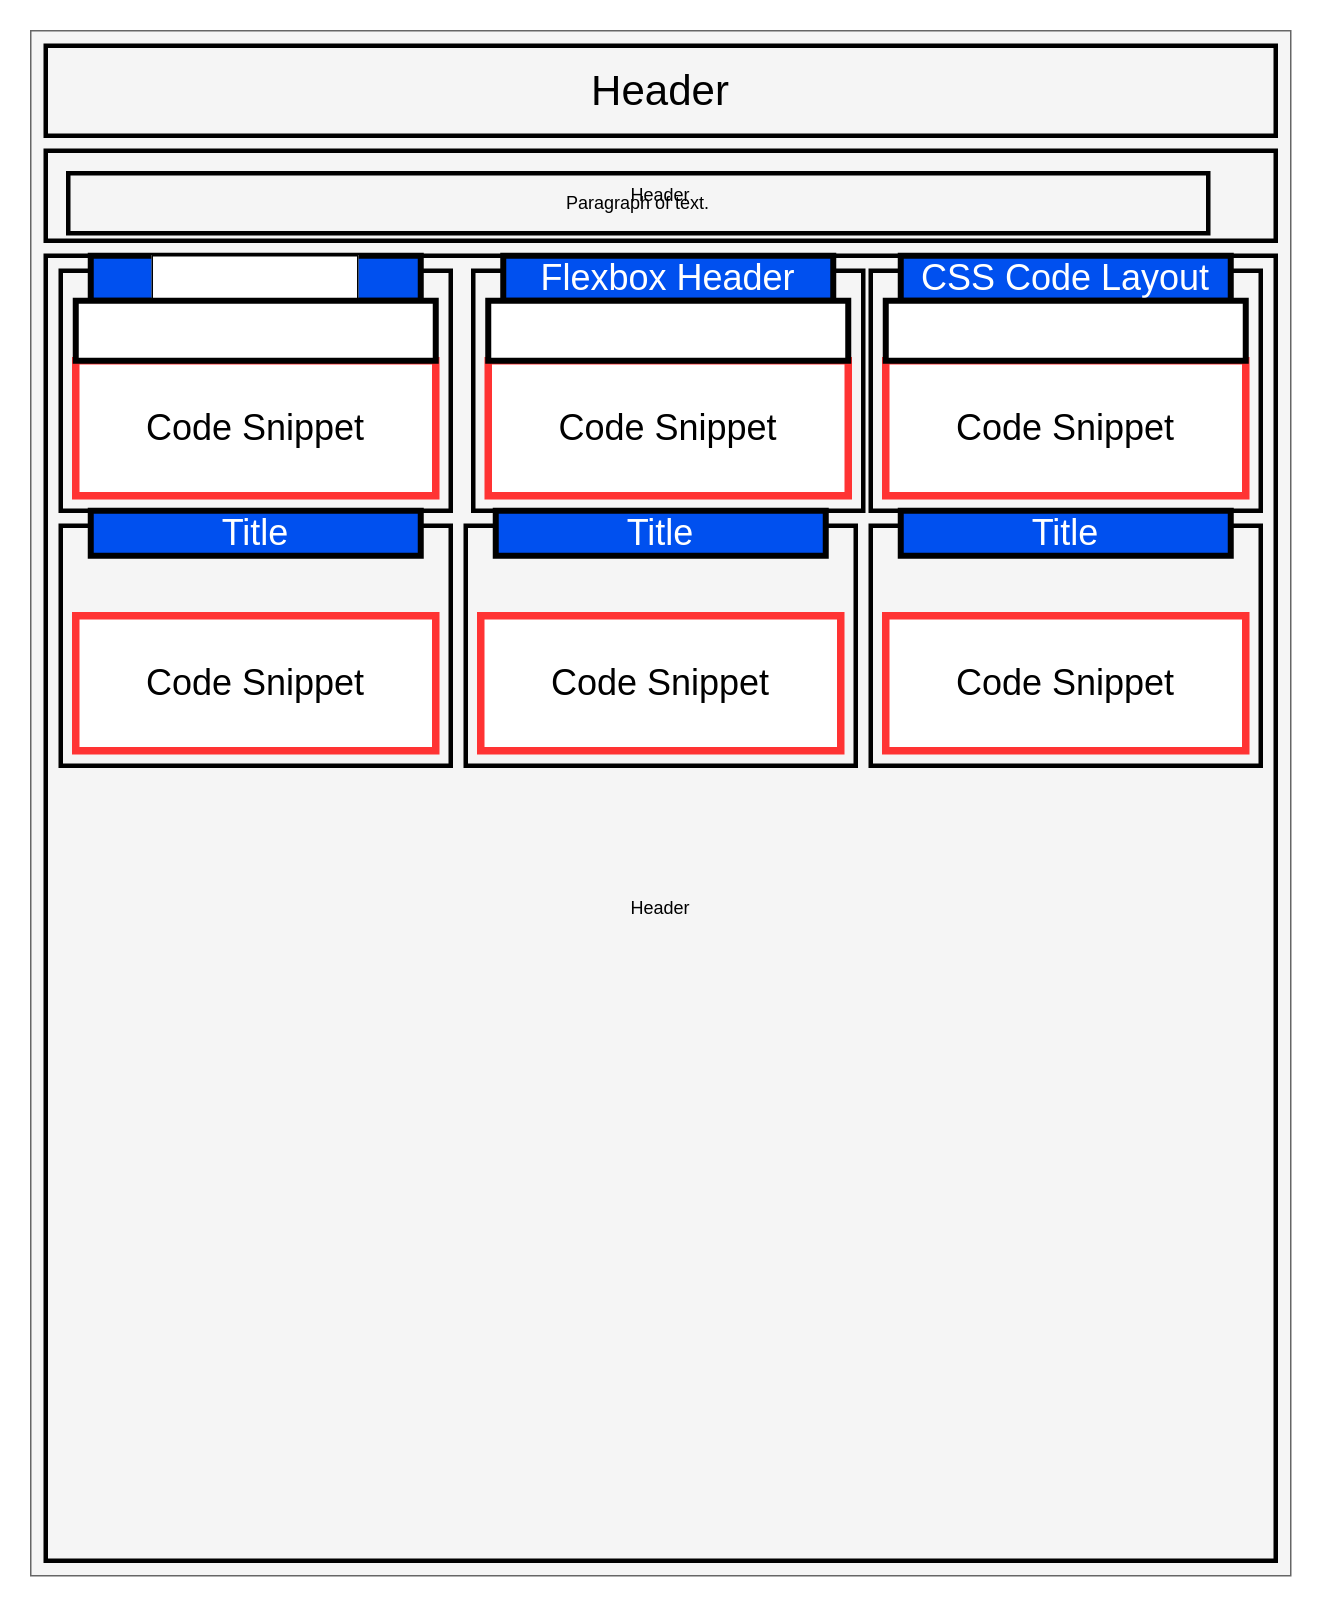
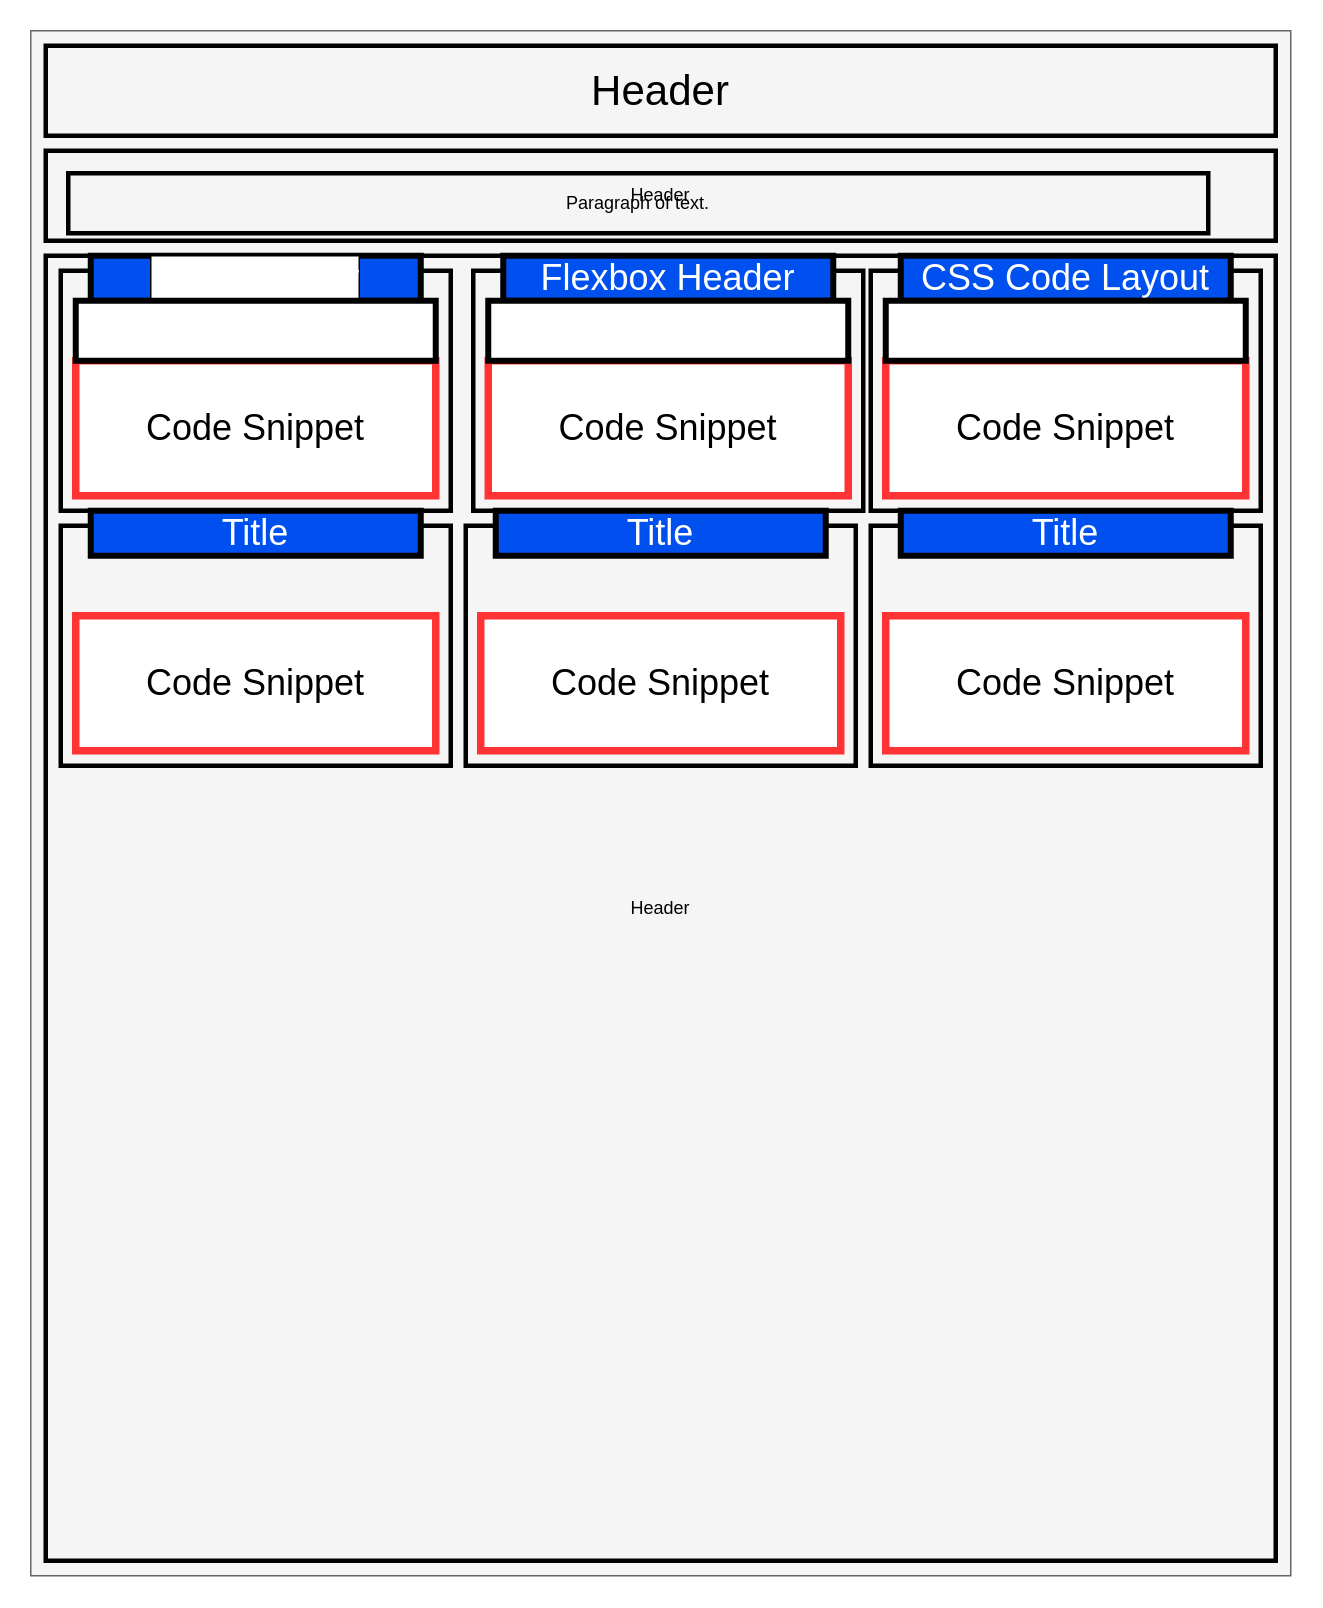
  <mxCell id="0" />
  <mxCell id="1" parent="0" />
  <mxCell id="2" value="" style="rounded=0;whiteSpace=wrap;html=1;labelBackgroundColor=#FF0000;fillColor=#f5f5f5;fontColor=#333333;strokeColor=#666666;" parent="1" vertex="1"><mxGeometry width="840" height="1030" as="geometry" x="20" y="20" /></mxCell>
  <mxCell id="3" value="Header" style="rounded=0;whiteSpace=wrap;html=1;labelBackgroundColor=none;fillColor=none;strokeWidth=3;strokeColor=#000000;fontColor=#000000;labelBorderColor=none;fontSize=28;" parent="1" vertex="1"><mxGeometry x="30" y="30" width="820" height="60" as="geometry" /></mxCell>
  <mxCell id="4" value="Header" style="rounded=0;whiteSpace=wrap;html=1;labelBackgroundColor=none;fillColor=none;strokeWidth=3;strokeColor=#000000;" parent="1" vertex="1"><mxGeometry x="30" y="100" width="820" height="60" as="geometry" /></mxCell>
  <mxCell id="5" value="Header" style="rounded=0;whiteSpace=wrap;html=1;labelBackgroundColor=none;fillColor=none;strokeWidth=3;strokeColor=#000000;" parent="1" vertex="1"><mxGeometry x="30" y="170" width="820" height="870" as="geometry" /></mxCell>
  <mxCell id="6" value="" style="rounded=0;whiteSpace=wrap;html=1;labelBackgroundColor=none;fillColor=none;strokeWidth=3;strokeColor=#000000;" parent="1" vertex="1"><mxGeometry x="40" y="180" width="260" height="160" as="geometry" /></mxCell>
  <mxCell id="7" value="Paragraph of text." style="rounded=0;whiteSpace=wrap;html=1;labelBackgroundColor=none;fillColor=none;strokeWidth=3;strokeColor=#000000;fontColor=#000000;" parent="1" vertex="1"><mxGeometry x="45" y="115" width="760" height="40" as="geometry" /></mxCell>
  <mxCell id="8" value="" style="rounded=0;whiteSpace=wrap;html=1;labelBackgroundColor=none;fillColor=none;strokeWidth=3;strokeColor=#000000;" parent="1" vertex="1"><mxGeometry x="315" y="180" width="260" height="160" as="geometry" /></mxCell>
  <mxCell id="9" value="" style="rounded=0;whiteSpace=wrap;html=1;labelBackgroundColor=none;fillColor=none;strokeWidth=3;strokeColor=#000000;" parent="1" vertex="1"><mxGeometry x="580" y="180" width="260" height="160" as="geometry" /></mxCell>
  <mxCell id="10" value="" style="rounded=0;whiteSpace=wrap;html=1;labelBackgroundColor=none;fillColor=none;strokeWidth=3;strokeColor=#000000;" parent="1" vertex="1"><mxGeometry x="40" y="350" width="260" height="160" as="geometry" /></mxCell>
  <mxCell id="11" value="" style="rounded=0;whiteSpace=wrap;html=1;labelBackgroundColor=none;fillColor=none;strokeWidth=3;strokeColor=#000000;" parent="1" vertex="1"><mxGeometry x="310" y="350" width="260" height="160" as="geometry" /></mxCell>
  <mxCell id="12" value="" style="rounded=0;whiteSpace=wrap;html=1;labelBackgroundColor=none;fillColor=none;strokeWidth=3;strokeColor=#000000;" parent="1" vertex="1"><mxGeometry x="580" y="350" width="260" height="160" as="geometry" /></mxCell>
  <mxCell id="13" value="Title" style="rounded=0;whiteSpace=wrap;html=1;fillColor=#0050ef;fontColor=#ffffff;strokeColor=#000000;fontSize=24;strokeWidth=4;" parent="1" vertex="1"><mxGeometry x="60" y="340" width="220" height="30" as="geometry" /></mxCell>
  <mxCell id="14" value="Code Snippet" style="rounded=0;whiteSpace=wrap;html=1;fontSize=24;strokeWidth=5;strokeColor=#FF3333;" parent="1" vertex="1"><mxGeometry x="50" y="240" width="240" height="90" as="geometry" /></mxCell>
  <mxCell id="15" value="Code Snippet" style="rounded=0;whiteSpace=wrap;html=1;fontSize=24;strokeWidth=5;strokeColor=#FF3333;" parent="1" vertex="1"><mxGeometry x="325" y="240" width="240" height="90" as="geometry" /></mxCell>
  <mxCell id="16" value="Code Snippet" style="rounded=0;whiteSpace=wrap;html=1;fontSize=24;strokeWidth=5;strokeColor=#FF3333;" parent="1" vertex="1"><mxGeometry x="590" y="240" width="240" height="90" as="geometry" /></mxCell>
  <mxCell id="17" value="Code Snippet" style="rounded=0;whiteSpace=wrap;html=1;fontSize=24;strokeWidth=5;strokeColor=#FF3333;" parent="1" vertex="1"><mxGeometry x="50" y="410" width="240" height="90" as="geometry" /></mxCell>
  <mxCell id="18" value="Code Snippet" style="rounded=0;whiteSpace=wrap;html=1;fontSize=24;strokeWidth=5;strokeColor=#FF3333;" parent="1" vertex="1"><mxGeometry x="320" y="410" width="240" height="90" as="geometry" /></mxCell>
  <mxCell id="19" value="Code Snippet" style="rounded=0;whiteSpace=wrap;html=1;fontSize=24;strokeWidth=5;strokeColor=#FF3333;" parent="1" vertex="1"><mxGeometry x="590" y="410" width="240" height="90" as="geometry" /></mxCell>
  <mxCell id="20" value="Title" style="rounded=0;whiteSpace=wrap;html=1;fillColor=#0050ef;fontColor=#ffffff;strokeColor=#000000;fontSize=24;strokeWidth=4;" parent="1" vertex="1"><mxGeometry x="330" y="340" width="220" height="30" as="geometry" /></mxCell>
  <mxCell id="21" value="Title" style="rounded=0;whiteSpace=wrap;html=1;fillColor=#0050ef;fontColor=#ffffff;strokeColor=#000000;fontSize=24;strokeWidth=4;" parent="1" vertex="1"><mxGeometry x="600" y="340" width="220" height="30" as="geometry" /></mxCell>
- <mxCell id="22" value="Snippet Row" style="rounded=0;whiteSpace=wrap;html=1;fillColor=#0050ef;fontColor=#ffffff;strokeColor=#000000;fontSize=24;strokeWidth=4;labelBackgroundColor=default;labelBorderColor=default;" parent="1" vertex="1"><mxGeometry x="60" y="170" width="220" height="30" as="geometry" /></mxCell>
+ <mxCell id="22" value="Flexbox Row" style="rounded=0;whiteSpace=wrap;html=1;fillColor=#0050ef;fontColor=#ffffff;strokeColor=#000000;fontSize=24;strokeWidth=4;labelBackgroundColor=default;labelBorderColor=default;" parent="1" vertex="1"><mxGeometry x="60" y="170" width="220" height="30" as="geometry" /></mxCell>
  <mxCell id="23" value="Flexbox Header" style="rounded=0;whiteSpace=wrap;html=1;fillColor=#0050ef;fontColor=#ffffff;strokeColor=#000000;fontSize=24;strokeWidth=4;" parent="1" vertex="1"><mxGeometry x="335" y="170" width="220" height="30" as="geometry" /></mxCell>
  <mxCell id="24" value="CSS Code Layout" style="rounded=0;whiteSpace=wrap;html=1;fillColor=#0050ef;fontColor=#ffffff;strokeColor=#000000;fontSize=24;strokeWidth=4;" parent="1" vertex="1"><mxGeometry x="600" y="170" width="220" height="30" as="geometry" /></mxCell>
  <mxCell id="25" value="" style="rounded=0;whiteSpace=wrap;html=1;fontSize=24;strokeColor=#000000;strokeWidth=4;align=left;" parent="1" vertex="1"><mxGeometry x="50" y="200" width="240" height="40" as="geometry" /></mxCell>
  <mxCell id="26" value="" style="rounded=0;whiteSpace=wrap;html=1;fontSize=24;strokeColor=#000000;strokeWidth=4;" vertex="1" parent="1"><mxGeometry x="325" y="200" width="240" height="40" as="geometry" /></mxCell>
  <mxCell id="27" value="" style="rounded=0;whiteSpace=wrap;html=1;fontSize=24;strokeColor=#000000;strokeWidth=4;" vertex="1" parent="1"><mxGeometry x="590" y="200" width="240" height="40" as="geometry" /></mxCell>
